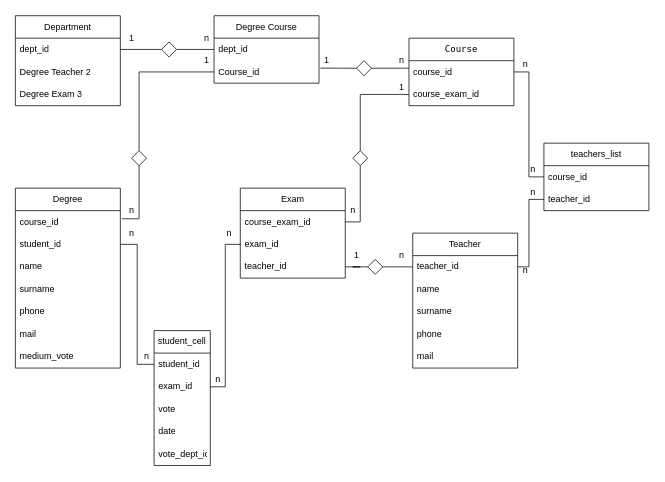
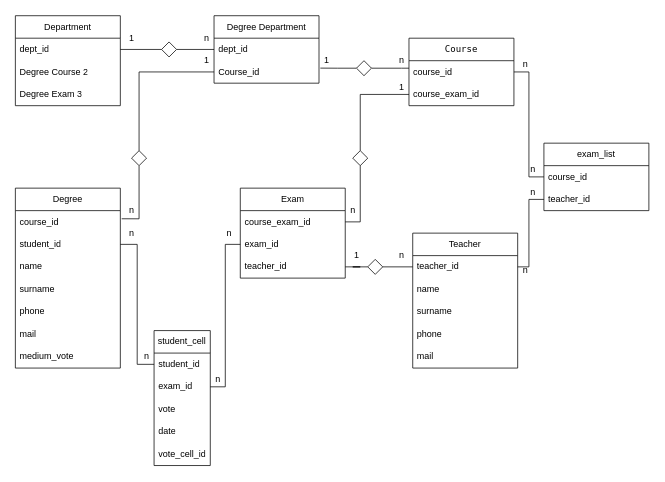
  <mxCell id="0" />
  <mxCell id="1" parent="0" />
  <mxCell id="2" value="Department" style="swimlane;fontStyle=0;childLayout=stackLayout;horizontal=1;startSize=30;horizontalStack=0;resizeParent=1;resizeParentMax=0;resizeLast=0;collapsible=1;marginBottom=0;whiteSpace=wrap;html=1;" parent="1" vertex="1"><mxGeometry x="20" y="20" width="140" height="120" as="geometry" /></mxCell>
  <mxCell id="3" value="dept_id" style="text;strokeColor=none;fillColor=none;align=left;verticalAlign=middle;spacingLeft=4;spacingRight=4;overflow=hidden;points=[[0,0.5],[1,0.5]];portConstraint=eastwest;rotatable=0;whiteSpace=wrap;html=1;" parent="2" vertex="1"><mxGeometry y="30" width="140" height="30" as="geometry" /></mxCell>
- <mxCell id="4" value="Degree Teacher 2" style="text;strokeColor=none;fillColor=none;align=left;verticalAlign=middle;spacingLeft=4;spacingRight=4;overflow=hidden;points=[[0,0.5],[1,0.5]];portConstraint=eastwest;rotatable=0;whiteSpace=wrap;html=1;" parent="2" vertex="1"><mxGeometry y="60" width="140" height="30" as="geometry" /></mxCell>
+ <mxCell id="4" value="Degree Course 2" style="text;strokeColor=none;fillColor=none;align=left;verticalAlign=middle;spacingLeft=4;spacingRight=4;overflow=hidden;points=[[0,0.5],[1,0.5]];portConstraint=eastwest;rotatable=0;whiteSpace=wrap;html=1;" parent="2" vertex="1"><mxGeometry y="60" width="140" height="30" as="geometry" /></mxCell>
  <mxCell id="5" value="Degree Exam 3" style="text;strokeColor=none;fillColor=none;align=left;verticalAlign=middle;spacingLeft=4;spacingRight=4;overflow=hidden;points=[[0,0.5],[1,0.5]];portConstraint=eastwest;rotatable=0;whiteSpace=wrap;html=1;" parent="2" vertex="1"><mxGeometry y="90" width="140" height="30" as="geometry" /></mxCell>
- <mxCell id="6" value="Degree Course" style="swimlane;fontStyle=0;childLayout=stackLayout;horizontal=1;startSize=30;horizontalStack=0;resizeParent=1;resizeParentMax=0;resizeLast=0;collapsible=1;marginBottom=0;whiteSpace=wrap;html=1;" parent="1" vertex="1"><mxGeometry x="285" y="20" width="140" height="90" as="geometry" /></mxCell>
+ <mxCell id="6" value="Degree Department" style="swimlane;fontStyle=0;childLayout=stackLayout;horizontal=1;startSize=30;horizontalStack=0;resizeParent=1;resizeParentMax=0;resizeLast=0;collapsible=1;marginBottom=0;whiteSpace=wrap;html=1;" parent="1" vertex="1"><mxGeometry x="285" y="20" width="140" height="90" as="geometry" /></mxCell>
  <mxCell id="7" value="&lt;div&gt;dept_id&lt;/div&gt;" style="text;strokeColor=none;fillColor=none;align=left;verticalAlign=middle;spacingLeft=4;spacingRight=4;overflow=hidden;points=[[0,0.5],[1,0.5]];portConstraint=eastwest;rotatable=0;whiteSpace=wrap;html=1;" parent="6" vertex="1"><mxGeometry y="30" width="140" height="30" as="geometry" /></mxCell>
  <mxCell id="8" value="Course_id" style="text;strokeColor=none;fillColor=none;align=left;verticalAlign=middle;spacingLeft=4;spacingRight=4;overflow=hidden;points=[[0,0.5],[1,0.5]];portConstraint=eastwest;rotatable=0;whiteSpace=wrap;html=1;" parent="6" vertex="1"><mxGeometry y="60" width="140" height="30" as="geometry" /></mxCell>
  <mxCell id="9" value="&lt;div class=&quot;QmZWSe&quot;&gt;&lt;div class=&quot;DHcWmd&quot;&gt;&lt;/div&gt;&lt;/div&gt;&lt;div tabindex=&quot;0&quot; id=&quot;tw-target-text-container&quot; class=&quot;tw-ta-container F0azHf tw-nfl&quot;&gt;&lt;pre dir=&quot;ltr&quot; style=&quot;text-align:left&quot; id=&quot;tw-target-text&quot; data-placeholder=&quot;Traduzione&quot; class=&quot;tw-data-text tw-text-large tw-ta&quot;&gt;Course&lt;/pre&gt;&lt;/div&gt;" style="swimlane;fontStyle=0;childLayout=stackLayout;horizontal=1;startSize=30;horizontalStack=0;resizeParent=1;resizeParentMax=0;resizeLast=0;collapsible=1;marginBottom=0;whiteSpace=wrap;html=1;" parent="1" vertex="1"><mxGeometry x="545" y="50" width="140" height="90" as="geometry" /></mxCell>
  <mxCell id="10" value="course_id" style="text;strokeColor=none;fillColor=none;align=left;verticalAlign=middle;spacingLeft=4;spacingRight=4;overflow=hidden;points=[[0,0.5],[1,0.5]];portConstraint=eastwest;rotatable=0;whiteSpace=wrap;html=1;" parent="9" vertex="1"><mxGeometry y="30" width="140" height="30" as="geometry" /></mxCell>
  <mxCell id="11" value="course_exam_id" style="text;strokeColor=none;fillColor=none;align=left;verticalAlign=middle;spacingLeft=4;spacingRight=4;overflow=hidden;points=[[0,0.5],[1,0.5]];portConstraint=eastwest;rotatable=0;whiteSpace=wrap;html=1;" vertex="1" parent="9"><mxGeometry y="60" width="140" height="30" as="geometry" /></mxCell>
  <mxCell id="12" value="Degree" style="swimlane;fontStyle=0;childLayout=stackLayout;horizontal=1;startSize=30;horizontalStack=0;resizeParent=1;resizeParentMax=0;resizeLast=0;collapsible=1;marginBottom=0;whiteSpace=wrap;html=1;" parent="1" vertex="1"><mxGeometry x="20" y="250" width="140" height="240" as="geometry" /></mxCell>
  <mxCell id="13" value="course_id" style="text;strokeColor=none;fillColor=none;align=left;verticalAlign=middle;spacingLeft=4;spacingRight=4;overflow=hidden;points=[[0,0.5],[1,0.5]];portConstraint=eastwest;rotatable=0;whiteSpace=wrap;html=1;" parent="12" vertex="1"><mxGeometry y="30" width="140" height="30" as="geometry" /></mxCell>
  <mxCell id="14" value="student_id" style="text;strokeColor=none;fillColor=none;align=left;verticalAlign=middle;spacingLeft=4;spacingRight=4;overflow=hidden;points=[[0,0.5],[1,0.5]];portConstraint=eastwest;rotatable=0;whiteSpace=wrap;html=1;" parent="12" vertex="1"><mxGeometry y="60" width="140" height="30" as="geometry" /></mxCell>
  <mxCell id="15" value="name" style="text;strokeColor=none;fillColor=none;align=left;verticalAlign=middle;spacingLeft=4;spacingRight=4;overflow=hidden;points=[[0,0.5],[1,0.5]];portConstraint=eastwest;rotatable=0;whiteSpace=wrap;html=1;" vertex="1" parent="12"><mxGeometry y="90" width="140" height="30" as="geometry" /></mxCell>
  <mxCell id="16" value="surname" style="text;strokeColor=none;fillColor=none;align=left;verticalAlign=middle;spacingLeft=4;spacingRight=4;overflow=hidden;points=[[0,0.5],[1,0.5]];portConstraint=eastwest;rotatable=0;whiteSpace=wrap;html=1;" vertex="1" parent="12"><mxGeometry y="120" width="140" height="30" as="geometry" /></mxCell>
  <mxCell id="17" value="phone" style="text;strokeColor=none;fillColor=none;align=left;verticalAlign=middle;spacingLeft=4;spacingRight=4;overflow=hidden;points=[[0,0.5],[1,0.5]];portConstraint=eastwest;rotatable=0;whiteSpace=wrap;html=1;" vertex="1" parent="12"><mxGeometry y="150" width="140" height="30" as="geometry" /></mxCell>
  <mxCell id="18" value="mail" style="text;strokeColor=none;fillColor=none;align=left;verticalAlign=middle;spacingLeft=4;spacingRight=4;overflow=hidden;points=[[0,0.5],[1,0.5]];portConstraint=eastwest;rotatable=0;whiteSpace=wrap;html=1;" vertex="1" parent="12"><mxGeometry y="180" width="140" height="30" as="geometry" /></mxCell>
  <mxCell id="19" value="medium_vote" style="text;strokeColor=none;fillColor=none;align=left;verticalAlign=middle;spacingLeft=4;spacingRight=4;overflow=hidden;points=[[0,0.5],[1,0.5]];portConstraint=eastwest;rotatable=0;whiteSpace=wrap;html=1;" vertex="1" parent="12"><mxGeometry y="210" width="140" height="30" as="geometry" /></mxCell>
  <mxCell id="20" value="Exam" style="swimlane;fontStyle=0;childLayout=stackLayout;horizontal=1;startSize=30;horizontalStack=0;resizeParent=1;resizeParentMax=0;resizeLast=0;collapsible=1;marginBottom=0;whiteSpace=wrap;html=1;" parent="1" vertex="1"><mxGeometry x="320" y="250" width="140" height="120" as="geometry" /></mxCell>
  <mxCell id="21" value="course_exam_id" style="text;strokeColor=none;fillColor=none;align=left;verticalAlign=middle;spacingLeft=4;spacingRight=4;overflow=hidden;points=[[0,0.5],[1,0.5]];portConstraint=eastwest;rotatable=0;whiteSpace=wrap;html=1;" parent="20" vertex="1"><mxGeometry y="30" width="140" height="30" as="geometry" /></mxCell>
  <mxCell id="22" value="exam_id" style="text;strokeColor=none;fillColor=none;align=left;verticalAlign=middle;spacingLeft=4;spacingRight=4;overflow=hidden;points=[[0,0.5],[1,0.5]];portConstraint=eastwest;rotatable=0;whiteSpace=wrap;html=1;" parent="20" vertex="1"><mxGeometry y="60" width="140" height="30" as="geometry" /></mxCell>
  <mxCell id="23" value="teacher_id" style="text;strokeColor=none;fillColor=none;align=left;verticalAlign=middle;spacingLeft=4;spacingRight=4;overflow=hidden;points=[[0,0.5],[1,0.5]];portConstraint=eastwest;rotatable=0;whiteSpace=wrap;html=1;" parent="20" vertex="1"><mxGeometry y="90" width="140" height="30" as="geometry" /></mxCell>
  <mxCell id="24" value="Teacher" style="swimlane;fontStyle=0;childLayout=stackLayout;horizontal=1;startSize=30;horizontalStack=0;resizeParent=1;resizeParentMax=0;resizeLast=0;collapsible=1;marginBottom=0;whiteSpace=wrap;html=1;" parent="1" vertex="1"><mxGeometry x="550" y="310" width="140" height="180" as="geometry" /></mxCell>
  <mxCell id="25" value="teacher_id" style="text;strokeColor=none;fillColor=none;align=left;verticalAlign=middle;spacingLeft=4;spacingRight=4;overflow=hidden;points=[[0,0.5],[1,0.5]];portConstraint=eastwest;rotatable=0;whiteSpace=wrap;html=1;" parent="24" vertex="1"><mxGeometry y="30" width="140" height="30" as="geometry" /></mxCell>
  <mxCell id="26" value="name" style="text;strokeColor=none;fillColor=none;align=left;verticalAlign=middle;spacingLeft=4;spacingRight=4;overflow=hidden;points=[[0,0.5],[1,0.5]];portConstraint=eastwest;rotatable=0;whiteSpace=wrap;html=1;" parent="24" vertex="1"><mxGeometry y="60" width="140" height="30" as="geometry" /></mxCell>
  <mxCell id="27" value="surname" style="text;strokeColor=none;fillColor=none;align=left;verticalAlign=middle;spacingLeft=4;spacingRight=4;overflow=hidden;points=[[0,0.5],[1,0.5]];portConstraint=eastwest;rotatable=0;whiteSpace=wrap;html=1;" parent="24" vertex="1"><mxGeometry y="90" width="140" height="30" as="geometry" /></mxCell>
  <mxCell id="28" value="phone" style="text;strokeColor=none;fillColor=none;align=left;verticalAlign=middle;spacingLeft=4;spacingRight=4;overflow=hidden;points=[[0,0.5],[1,0.5]];portConstraint=eastwest;rotatable=0;whiteSpace=wrap;html=1;" vertex="1" parent="24"><mxGeometry y="120" width="140" height="30" as="geometry" /></mxCell>
  <mxCell id="29" value="mail" style="text;strokeColor=none;fillColor=none;align=left;verticalAlign=middle;spacingLeft=4;spacingRight=4;overflow=hidden;points=[[0,0.5],[1,0.5]];portConstraint=eastwest;rotatable=0;whiteSpace=wrap;html=1;" vertex="1" parent="24"><mxGeometry y="150" width="140" height="30" as="geometry" /></mxCell>
  <mxCell id="30" style="edgeStyle=orthogonalEdgeStyle;rounded=0;orthogonalLoop=1;jettySize=auto;html=1;entryX=1.013;entryY=0.33;entryDx=0;entryDy=0;entryPerimeter=0;endArrow=none;endFill=0;" parent="1" source="32" target="8" edge="1"><mxGeometry relative="1" as="geometry" /></mxCell>
  <mxCell id="31" style="edgeStyle=orthogonalEdgeStyle;rounded=0;orthogonalLoop=1;jettySize=auto;html=1;endArrow=none;endFill=0;" edge="1" parent="1" source="32" target="10"><mxGeometry relative="1" as="geometry"><Array as="points"><mxPoint x="535" y="90" /><mxPoint x="535" y="90" /></Array></mxGeometry></mxCell>
  <mxCell id="32" value="" style="rhombus;whiteSpace=wrap;html=1;" parent="1" vertex="1"><mxGeometry x="475" y="80" width="20" height="20" as="geometry" /></mxCell>
  <mxCell id="33" style="edgeStyle=orthogonalEdgeStyle;rounded=0;orthogonalLoop=1;jettySize=auto;html=1;entryX=1;entryY=0.5;entryDx=0;entryDy=0;endArrow=none;endFill=0;" parent="1" source="34" target="23" edge="1"><mxGeometry relative="1" as="geometry" /></mxCell>
  <mxCell id="34" value="" style="rhombus;whiteSpace=wrap;html=1;" parent="1" vertex="1"><mxGeometry x="490" y="345" width="20" height="20" as="geometry" /></mxCell>
  <mxCell id="35" style="edgeStyle=orthogonalEdgeStyle;rounded=0;orthogonalLoop=1;jettySize=auto;html=1;exitX=1;exitY=0.5;exitDx=0;exitDy=0;endArrow=none;endFill=0;" parent="1" source="37" target="7" edge="1"><mxGeometry relative="1" as="geometry" /></mxCell>
  <mxCell id="36" style="edgeStyle=orthogonalEdgeStyle;rounded=0;orthogonalLoop=1;jettySize=auto;html=1;entryX=1;entryY=0.5;entryDx=0;entryDy=0;endArrow=none;endFill=0;" edge="1" parent="1" source="37" target="3"><mxGeometry relative="1" as="geometry" /></mxCell>
  <mxCell id="37" value="" style="rhombus;whiteSpace=wrap;html=1;" parent="1" vertex="1"><mxGeometry x="215" y="55" width="20" height="20" as="geometry" /></mxCell>
  <mxCell id="38" value="" style="edgeStyle=orthogonalEdgeStyle;rounded=0;orthogonalLoop=1;jettySize=auto;html=1;entryX=1.013;entryY=0.362;entryDx=0;entryDy=0;entryPerimeter=0;endArrow=none;endFill=0;" parent="1" source="40" target="13" edge="1"><mxGeometry relative="1" as="geometry" /></mxCell>
  <mxCell id="39" value="" style="edgeStyle=orthogonalEdgeStyle;rounded=0;orthogonalLoop=1;jettySize=auto;html=1;endArrow=none;endFill=0;" parent="1" source="40" target="8" edge="1"><mxGeometry relative="1" as="geometry" /></mxCell>
  <mxCell id="40" value="" style="rhombus;whiteSpace=wrap;html=1;" parent="1" vertex="1"><mxGeometry x="175" y="200" width="20" height="20" as="geometry" /></mxCell>
  <mxCell id="41" style="edgeStyle=orthogonalEdgeStyle;rounded=0;orthogonalLoop=1;jettySize=auto;html=1;entryX=1;entryY=0.5;entryDx=0;entryDy=0;endArrow=none;endFill=0;" parent="1" source="25" target="34" edge="1"><mxGeometry relative="1" as="geometry" /></mxCell>
  <mxCell id="42" style="edgeStyle=orthogonalEdgeStyle;rounded=0;orthogonalLoop=1;jettySize=auto;html=1;entryX=0;entryY=0.5;entryDx=0;entryDy=0;endArrow=none;endFill=0;" edge="1" parent="1" source="43" target="11"><mxGeometry relative="1" as="geometry" /></mxCell>
  <mxCell id="43" value="" style="rhombus;whiteSpace=wrap;html=1;" parent="1" vertex="1"><mxGeometry x="470" y="200" width="20" height="20" as="geometry" /></mxCell>
  <mxCell id="44" style="edgeStyle=orthogonalEdgeStyle;rounded=0;orthogonalLoop=1;jettySize=auto;html=1;entryX=0.5;entryY=1;entryDx=0;entryDy=0;endArrow=none;endFill=0;" parent="1" source="21" target="43" edge="1"><mxGeometry relative="1" as="geometry" /></mxCell>
  <mxCell id="45" value="1" style="text;html=1;align=center;verticalAlign=middle;resizable=0;points=[];autosize=1;strokeColor=none;fillColor=none;" parent="1" vertex="1"><mxGeometry x="160" y="35" width="30" height="30" as="geometry" /></mxCell>
  <mxCell id="46" value="n" style="text;html=1;align=center;verticalAlign=middle;resizable=0;points=[];autosize=1;strokeColor=none;fillColor=none;" parent="1" vertex="1"><mxGeometry x="260" y="35" width="30" height="30" as="geometry" /></mxCell>
  <mxCell id="47" value="n" style="text;html=1;align=center;verticalAlign=middle;resizable=0;points=[];autosize=1;strokeColor=none;fillColor=none;" parent="1" vertex="1"><mxGeometry x="685" y="345" width="30" height="30" as="geometry" /></mxCell>
  <mxCell id="48" value="n" style="text;html=1;align=center;verticalAlign=middle;resizable=0;points=[];autosize=1;strokeColor=none;fillColor=none;" parent="1" vertex="1"><mxGeometry x="520" y="325" width="30" height="30" as="geometry" /></mxCell>
  <mxCell id="49" value="1" style="text;html=1;align=center;verticalAlign=middle;resizable=0;points=[];autosize=1;strokeColor=none;fillColor=none;" parent="1" vertex="1"><mxGeometry x="460" y="325" width="30" height="30" as="geometry" /></mxCell>
  <mxCell id="50" value="n" style="text;html=1;align=center;verticalAlign=middle;resizable=0;points=[];autosize=1;strokeColor=none;fillColor=none;" parent="1" vertex="1"><mxGeometry x="160" y="295" width="30" height="30" as="geometry" /></mxCell>
  <mxCell id="51" value="n" style="text;html=1;align=center;verticalAlign=middle;resizable=0;points=[];autosize=1;strokeColor=none;fillColor=none;" parent="1" vertex="1"><mxGeometry x="290" y="295" width="30" height="30" as="geometry" /></mxCell>
  <mxCell id="52" value="n" style="text;html=1;align=center;verticalAlign=middle;resizable=0;points=[];autosize=1;strokeColor=none;fillColor=none;" parent="1" vertex="1"><mxGeometry x="160" y="265" width="30" height="30" as="geometry" /></mxCell>
  <mxCell id="53" value="1" style="text;html=1;align=center;verticalAlign=middle;resizable=0;points=[];autosize=1;strokeColor=none;fillColor=none;" parent="1" vertex="1"><mxGeometry x="260" y="65" width="30" height="30" as="geometry" /></mxCell>
  <mxCell id="54" value="n" style="text;html=1;align=center;verticalAlign=middle;resizable=0;points=[];autosize=1;strokeColor=none;fillColor=none;" parent="1" vertex="1"><mxGeometry x="455" y="265" width="30" height="30" as="geometry" /></mxCell>
  <mxCell id="55" value="1" style="text;html=1;align=center;verticalAlign=middle;resizable=0;points=[];autosize=1;strokeColor=none;fillColor=none;" parent="1" vertex="1"><mxGeometry x="520" y="100" width="30" height="30" as="geometry" /></mxCell>
  <mxCell id="56" value="1" style="text;html=1;align=center;verticalAlign=middle;resizable=0;points=[];autosize=1;strokeColor=none;fillColor=none;" parent="1" vertex="1"><mxGeometry x="420" y="65" width="30" height="30" as="geometry" /></mxCell>
  <mxCell id="57" value="n" style="text;html=1;align=center;verticalAlign=middle;resizable=0;points=[];autosize=1;strokeColor=none;fillColor=none;" parent="1" vertex="1"><mxGeometry x="520" y="65" width="30" height="30" as="geometry" /></mxCell>
  <mxCell id="58" value="student_cell" style="swimlane;fontStyle=0;childLayout=stackLayout;horizontal=1;startSize=30;horizontalStack=0;resizeParent=1;resizeParentMax=0;resizeLast=0;collapsible=1;marginBottom=0;whiteSpace=wrap;html=1;" vertex="1" parent="1"><mxGeometry x="205" y="440" width="75" height="180" as="geometry" /></mxCell>
  <mxCell id="59" value="student_id" style="text;strokeColor=none;fillColor=none;align=left;verticalAlign=middle;spacingLeft=4;spacingRight=4;overflow=hidden;points=[[0,0.5],[1,0.5]];portConstraint=eastwest;rotatable=0;whiteSpace=wrap;html=1;" vertex="1" parent="58"><mxGeometry y="30" width="75" height="30" as="geometry" /></mxCell>
  <mxCell id="60" value="exam_id" style="text;strokeColor=none;fillColor=none;align=left;verticalAlign=middle;spacingLeft=4;spacingRight=4;overflow=hidden;points=[[0,0.5],[1,0.5]];portConstraint=eastwest;rotatable=0;whiteSpace=wrap;html=1;" vertex="1" parent="58"><mxGeometry y="60" width="75" height="30" as="geometry" /></mxCell>
  <mxCell id="61" value="vote" style="text;strokeColor=none;fillColor=none;align=left;verticalAlign=middle;spacingLeft=4;spacingRight=4;overflow=hidden;points=[[0,0.5],[1,0.5]];portConstraint=eastwest;rotatable=0;whiteSpace=wrap;html=1;" vertex="1" parent="58"><mxGeometry y="90" width="75" height="30" as="geometry" /></mxCell>
  <mxCell id="62" value="date" style="text;strokeColor=none;fillColor=none;align=left;verticalAlign=middle;spacingLeft=4;spacingRight=4;overflow=hidden;points=[[0,0.5],[1,0.5]];portConstraint=eastwest;rotatable=0;whiteSpace=wrap;html=1;" vertex="1" parent="58"><mxGeometry y="120" width="75" height="30" as="geometry" /></mxCell>
- <mxCell id="63" value="vote_dept_id" style="text;strokeColor=none;fillColor=none;align=left;verticalAlign=middle;spacingLeft=4;spacingRight=4;overflow=hidden;points=[[0,0.5],[1,0.5]];portConstraint=eastwest;rotatable=0;whiteSpace=wrap;html=1;" vertex="1" parent="58"><mxGeometry y="150" width="75" height="30" as="geometry" /></mxCell>
+ <mxCell id="63" value="vote_cell_id" style="text;strokeColor=none;fillColor=none;align=left;verticalAlign=middle;spacingLeft=4;spacingRight=4;overflow=hidden;points=[[0,0.5],[1,0.5]];portConstraint=eastwest;rotatable=0;whiteSpace=wrap;html=1;" vertex="1" parent="58"><mxGeometry y="150" width="75" height="30" as="geometry" /></mxCell>
  <mxCell id="64" style="edgeStyle=orthogonalEdgeStyle;rounded=0;orthogonalLoop=1;jettySize=auto;html=1;entryX=0;entryY=0.5;entryDx=0;entryDy=0;endArrow=none;endFill=0;" edge="1" parent="1" source="14" target="59"><mxGeometry relative="1" as="geometry" /></mxCell>
  <mxCell id="65" style="edgeStyle=orthogonalEdgeStyle;rounded=0;orthogonalLoop=1;jettySize=auto;html=1;entryX=0;entryY=0.5;entryDx=0;entryDy=0;endArrow=none;endFill=0;" edge="1" parent="1" source="60" target="22"><mxGeometry relative="1" as="geometry" /></mxCell>
  <mxCell id="66" value="n" style="text;html=1;align=center;verticalAlign=middle;resizable=0;points=[];autosize=1;strokeColor=none;fillColor=none;" vertex="1" parent="1"><mxGeometry x="275" y="490" width="30" height="30" as="geometry" /></mxCell>
  <mxCell id="67" value="n" style="text;html=1;align=center;verticalAlign=middle;resizable=0;points=[];autosize=1;strokeColor=none;fillColor=none;" vertex="1" parent="1"><mxGeometry x="180" y="460" width="30" height="30" as="geometry" /></mxCell>
- <mxCell id="68" value="teachers_list" style="swimlane;fontStyle=0;childLayout=stackLayout;horizontal=1;startSize=30;horizontalStack=0;resizeParent=1;resizeParentMax=0;resizeLast=0;collapsible=1;marginBottom=0;whiteSpace=wrap;html=1;" vertex="1" parent="1"><mxGeometry x="725" y="190" width="140" height="90" as="geometry" /></mxCell>
+ <mxCell id="68" value="exam_list" style="swimlane;fontStyle=0;childLayout=stackLayout;horizontal=1;startSize=30;horizontalStack=0;resizeParent=1;resizeParentMax=0;resizeLast=0;collapsible=1;marginBottom=0;whiteSpace=wrap;html=1;" vertex="1" parent="1"><mxGeometry x="725" y="190" width="140" height="90" as="geometry" /></mxCell>
  <mxCell id="69" value="course_id" style="text;strokeColor=none;fillColor=none;align=left;verticalAlign=middle;spacingLeft=4;spacingRight=4;overflow=hidden;points=[[0,0.5],[1,0.5]];portConstraint=eastwest;rotatable=0;whiteSpace=wrap;html=1;" vertex="1" parent="68"><mxGeometry y="30" width="140" height="30" as="geometry" /></mxCell>
  <mxCell id="70" value="teacher_id" style="text;strokeColor=none;fillColor=none;align=left;verticalAlign=middle;spacingLeft=4;spacingRight=4;overflow=hidden;points=[[0,0.5],[1,0.5]];portConstraint=eastwest;rotatable=0;whiteSpace=wrap;html=1;" vertex="1" parent="68"><mxGeometry y="60" width="140" height="30" as="geometry" /></mxCell>
  <mxCell id="71" style="edgeStyle=orthogonalEdgeStyle;rounded=0;orthogonalLoop=1;jettySize=auto;html=1;entryX=1;entryY=0.5;entryDx=0;entryDy=0;endArrow=none;endFill=0;" edge="1" parent="1" source="69" target="10"><mxGeometry relative="1" as="geometry" /></mxCell>
  <mxCell id="72" style="edgeStyle=orthogonalEdgeStyle;rounded=0;orthogonalLoop=1;jettySize=auto;html=1;entryX=1;entryY=0.5;entryDx=0;entryDy=0;endArrow=none;endFill=0;" edge="1" parent="1" source="70" target="25"><mxGeometry relative="1" as="geometry"><Array as="points"><mxPoint x="705" y="265" /><mxPoint x="705" y="355" /></Array></mxGeometry></mxCell>
  <mxCell id="73" value="n" style="text;html=1;align=center;verticalAlign=middle;resizable=0;points=[];autosize=1;strokeColor=none;fillColor=none;" vertex="1" parent="1"><mxGeometry x="685" y="70" width="30" height="30" as="geometry" /></mxCell>
  <mxCell id="74" value="n" style="text;html=1;align=center;verticalAlign=middle;resizable=0;points=[];autosize=1;strokeColor=none;fillColor=none;" vertex="1" parent="1"><mxGeometry x="695" y="210" width="30" height="30" as="geometry" /></mxCell>
  <mxCell id="75" value="n" style="text;html=1;align=center;verticalAlign=middle;resizable=0;points=[];autosize=1;strokeColor=none;fillColor=none;" vertex="1" parent="1"><mxGeometry x="695" y="240" width="30" height="30" as="geometry" /></mxCell>
